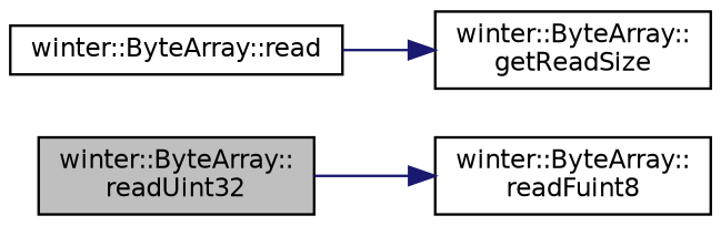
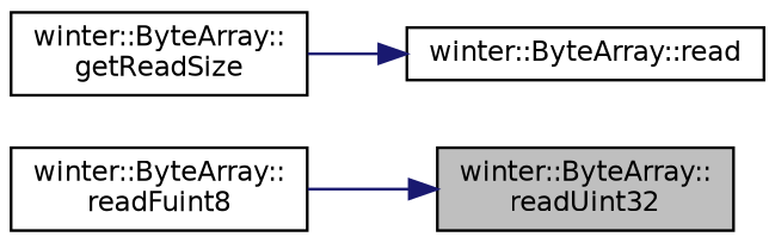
  digraph {
    rankdir=LR
    node [color=black fillcolor=white fontname=Helvetica fontsize=10 shape=record style=filled]
    edge [color=midnightblue fontname=Helvetica fontsize=10 labelfontname=Helvetica labelfontsize=10 style=solid]
    n1 [fillcolor=grey75 fontcolor=black height=0.2 label="winter::ByteArray::\lreadUint32" width=0.4]
    n2 [height=0.2 label="winter::ByteArray::\lreadFuint8" width=0.4]
    n3 [height=0.2 label="winter::ByteArray::read" width=0.4]
    n4 [height=0.2 label="winter::ByteArray::\lgetReadSize" width=0.4]
-   n1 -> n2
-   n3 -> n4
+   n2 -> n1
+   n4 -> n3
  }
